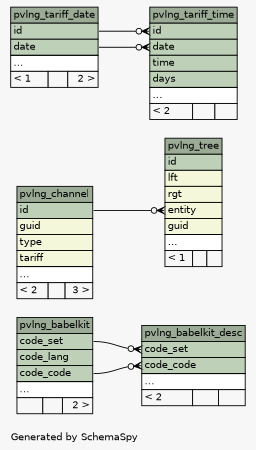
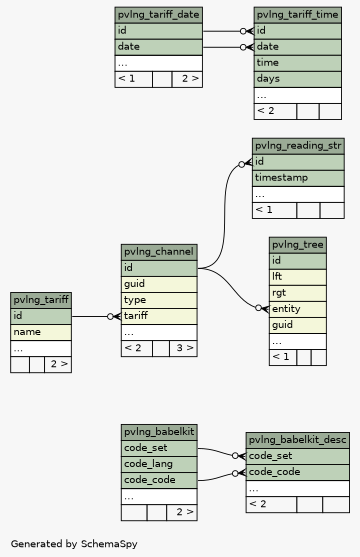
  digraph {
    bgcolor="#f7f7f7"
    fontname=Helvetica
    fontsize=11
    label="\nGenerated by SchemaSpy"
    labeljust=l
    nodesep=0.18
    rankdir=RL
    ranksep=0.46
    node [fontname=Helvetica fontsize=11 shape=plaintext]
    edge [arrowhead=none arrowsize=0.8 arrowtail=crowodot dir=back headport="id:e" tailport="id:w"]
    n1 [label=<     <TABLE BORDER="0" CELLBORDER="1" CELLSPACING="0" BGCOLOR="#ffffff">       <TR><TD COLSPAN="3" BGCOLOR="#9bab96" ALIGN="CENTER">pvlng_babelkit</TD></TR>       <TR><TD PORT="code_set" COLSPAN="3" BGCOLOR="#bed1b8" ALIGN="LEFT">code_set</TD></TR>       <TR><TD PORT="code_lang" COLSPAN="3" BGCOLOR="#bed1b8" ALIGN="LEFT">code_lang</TD></TR>       <TR><TD PORT="code_code" COLSPAN="3" BGCOLOR="#bed1b8" ALIGN="LEFT">code_code</TD></TR>       <TR><TD PORT="elipses" COLSPAN="3" ALIGN="LEFT">...</TD></TR>       <TR><TD ALIGN="LEFT" BGCOLOR="#f7f7f7">  </TD><TD ALIGN="RIGHT" BGCOLOR="#f7f7f7">  </TD><TD ALIGN="RIGHT" BGCOLOR="#f7f7f7">2 &gt;</TD></TR>     </TABLE>>]
    n2 [label=<     <TABLE BORDER="0" CELLBORDER="1" CELLSPACING="0" BGCOLOR="#ffffff">       <TR><TD COLSPAN="3" BGCOLOR="#9bab96" ALIGN="CENTER">pvlng_babelkit_desc</TD></TR>       <TR><TD PORT="code_set" COLSPAN="3" BGCOLOR="#bed1b8" ALIGN="LEFT">code_set</TD></TR>       <TR><TD PORT="code_code" COLSPAN="3" BGCOLOR="#bed1b8" ALIGN="LEFT">code_code</TD></TR>       <TR><TD PORT="elipses" COLSPAN="3" ALIGN="LEFT">...</TD></TR>       <TR><TD ALIGN="LEFT" BGCOLOR="#f7f7f7">&lt; 2</TD><TD ALIGN="RIGHT" BGCOLOR="#f7f7f7">  </TD><TD ALIGN="RIGHT" BGCOLOR="#f7f7f7">  </TD></TR>     </TABLE>>]
    n3 [label=<     <TABLE BORDER="0" CELLBORDER="1" CELLSPACING="0" BGCOLOR="#ffffff">       <TR><TD COLSPAN="3" BGCOLOR="#9bab96" ALIGN="CENTER">pvlng_channel</TD></TR>       <TR><TD PORT="id" COLSPAN="3" BGCOLOR="#bed1b8" ALIGN="LEFT">id</TD></TR>       <TR><TD PORT="guid" COLSPAN="3" BGCOLOR="#f4f7da" ALIGN="LEFT">guid</TD></TR>       <TR><TD PORT="type" COLSPAN="3" BGCOLOR="#f4f7da" ALIGN="LEFT">type</TD></TR>       <TR><TD PORT="tariff" COLSPAN="3" BGCOLOR="#f4f7da" ALIGN="LEFT">tariff</TD></TR>       <TR><TD PORT="elipses" COLSPAN="3" ALIGN="LEFT">...</TD></TR>       <TR><TD ALIGN="LEFT" BGCOLOR="#f7f7f7">&lt; 2</TD><TD ALIGN="RIGHT" BGCOLOR="#f7f7f7">  </TD><TD ALIGN="RIGHT" BGCOLOR="#f7f7f7">3 &gt;</TD></TR>     </TABLE>>]
+   n4 [label=<     <TABLE BORDER="0" CELLBORDER="1" CELLSPACING="0" BGCOLOR="#ffffff">       <TR><TD COLSPAN="3" BGCOLOR="#9bab96" ALIGN="CENTER">pvlng_tariff</TD></TR>       <TR><TD PORT="id" COLSPAN="3" BGCOLOR="#bed1b8" ALIGN="LEFT">id</TD></TR>       <TR><TD PORT="name" COLSPAN="3" BGCOLOR="#f4f7da" ALIGN="LEFT">name</TD></TR>       <TR><TD PORT="elipses" COLSPAN="3" ALIGN="LEFT">...</TD></TR>       <TR><TD ALIGN="LEFT" BGCOLOR="#f7f7f7">  </TD><TD ALIGN="RIGHT" BGCOLOR="#f7f7f7">  </TD><TD ALIGN="RIGHT" BGCOLOR="#f7f7f7">2 &gt;</TD></TR>     </TABLE>>]
+   n5 [label=<     <TABLE BORDER="0" CELLBORDER="1" CELLSPACING="0" BGCOLOR="#ffffff">       <TR><TD COLSPAN="3" BGCOLOR="#9bab96" ALIGN="CENTER">pvlng_reading_str</TD></TR>       <TR><TD PORT="id" COLSPAN="3" BGCOLOR="#bed1b8" ALIGN="LEFT">id</TD></TR>       <TR><TD PORT="timestamp" COLSPAN="3" BGCOLOR="#bed1b8" ALIGN="LEFT">timestamp</TD></TR>       <TR><TD PORT="elipses" COLSPAN="3" ALIGN="LEFT">...</TD></TR>       <TR><TD ALIGN="LEFT" BGCOLOR="#f7f7f7">&lt; 1</TD><TD ALIGN="RIGHT" BGCOLOR="#f7f7f7">  </TD><TD ALIGN="RIGHT" BGCOLOR="#f7f7f7">  </TD></TR>     </TABLE>>]
    n6 [label=<     <TABLE BORDER="0" CELLBORDER="1" CELLSPACING="0" BGCOLOR="#ffffff">       <TR><TD COLSPAN="3" BGCOLOR="#9bab96" ALIGN="CENTER">pvlng_tariff_date</TD></TR>       <TR><TD PORT="id" COLSPAN="3" BGCOLOR="#bed1b8" ALIGN="LEFT">id</TD></TR>       <TR><TD PORT="date" COLSPAN="3" BGCOLOR="#bed1b8" ALIGN="LEFT">date</TD></TR>       <TR><TD PORT="elipses" COLSPAN="3" ALIGN="LEFT">...</TD></TR>       <TR><TD ALIGN="LEFT" BGCOLOR="#f7f7f7">&lt; 1</TD><TD ALIGN="RIGHT" BGCOLOR="#f7f7f7">  </TD><TD ALIGN="RIGHT" BGCOLOR="#f7f7f7">2 &gt;</TD></TR>     </TABLE>>]
    n7 [label=<     <TABLE BORDER="0" CELLBORDER="1" CELLSPACING="0" BGCOLOR="#ffffff">       <TR><TD COLSPAN="3" BGCOLOR="#9bab96" ALIGN="CENTER">pvlng_tariff_time</TD></TR>       <TR><TD PORT="id" COLSPAN="3" BGCOLOR="#bed1b8" ALIGN="LEFT">id</TD></TR>       <TR><TD PORT="date" COLSPAN="3" BGCOLOR="#bed1b8" ALIGN="LEFT">date</TD></TR>       <TR><TD PORT="time" COLSPAN="3" BGCOLOR="#bed1b8" ALIGN="LEFT">time</TD></TR>       <TR><TD PORT="days" COLSPAN="3" BGCOLOR="#bed1b8" ALIGN="LEFT">days</TD></TR>       <TR><TD PORT="elipses" COLSPAN="3" ALIGN="LEFT">...</TD></TR>       <TR><TD ALIGN="LEFT" BGCOLOR="#f7f7f7">&lt; 2</TD><TD ALIGN="RIGHT" BGCOLOR="#f7f7f7">  </TD><TD ALIGN="RIGHT" BGCOLOR="#f7f7f7">  </TD></TR>     </TABLE>>]
    n8 [label=<     <TABLE BORDER="0" CELLBORDER="1" CELLSPACING="0" BGCOLOR="#ffffff">       <TR><TD COLSPAN="3" BGCOLOR="#9bab96" ALIGN="CENTER">pvlng_tree</TD></TR>       <TR><TD PORT="id" COLSPAN="3" BGCOLOR="#bed1b8" ALIGN="LEFT">id</TD></TR>       <TR><TD PORT="lft" COLSPAN="3" BGCOLOR="#f4f7da" ALIGN="LEFT">lft</TD></TR>       <TR><TD PORT="rgt" COLSPAN="3" BGCOLOR="#f4f7da" ALIGN="LEFT">rgt</TD></TR>       <TR><TD PORT="entity" COLSPAN="3" BGCOLOR="#f4f7da" ALIGN="LEFT">entity</TD></TR>       <TR><TD PORT="guid" COLSPAN="3" BGCOLOR="#f4f7da" ALIGN="LEFT">guid</TD></TR>       <TR><TD PORT="elipses" COLSPAN="3" ALIGN="LEFT">...</TD></TR>       <TR><TD ALIGN="LEFT" BGCOLOR="#f7f7f7">&lt; 1</TD><TD ALIGN="RIGHT" BGCOLOR="#f7f7f7">  </TD><TD ALIGN="RIGHT" BGCOLOR="#f7f7f7">  </TD></TR>     </TABLE>>]
    n2 -> n1 [headport="code_code:e" tailport="code_code:w"]
    n2 -> n1 [headport="code_set:e" tailport="code_set:w"]
+   n3 -> n4 [tailport="tariff:w"]
+   n5 -> n3
    n7 -> n6 [headport="date:e" tailport="date:w"]
    n7 -> n6
    n8 -> n3 [tailport="entity:w"]
  }
